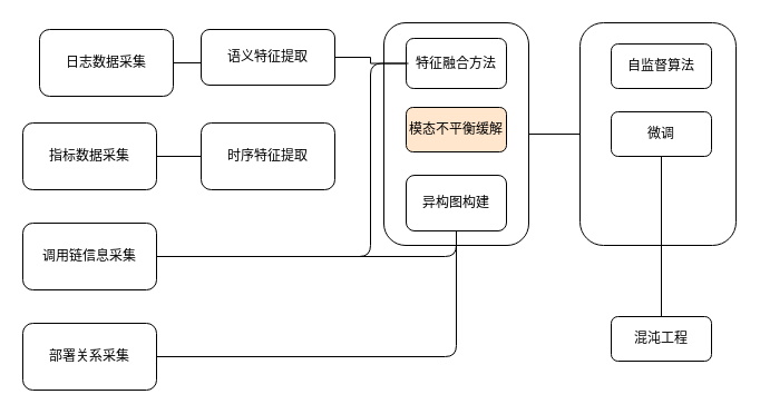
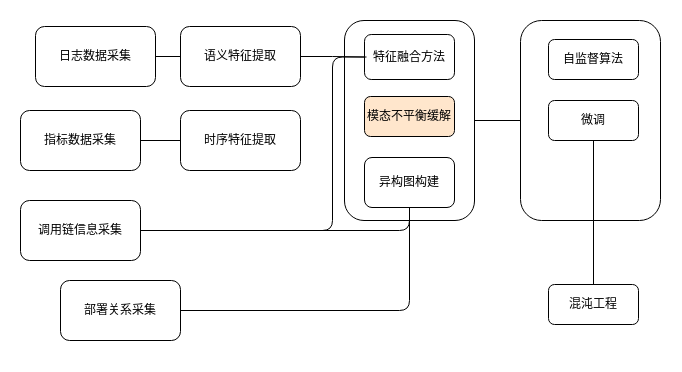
  <mxCell id="0" />
  <mxCell id="1" parent="0" />
  <mxCell id="2" style="edgeStyle=orthogonalEdgeStyle;rounded=0;orthogonalLoop=1;jettySize=auto;html=1;exitX=1;exitY=0.5;exitDx=0;exitDy=0;entryX=0;entryY=0.5;entryDx=0;entryDy=0;endArrow=none;endFill=0;" edge="1" parent="1" source="3" target="19"><mxGeometry relative="1" as="geometry" /></mxCell>
  <mxCell id="3" value="" style="rounded=1;whiteSpace=wrap;html=1;" vertex="1" parent="1"><mxGeometry x="344" y="20" width="130" height="200" as="geometry" /></mxCell>
  <mxCell id="4" style="edgeStyle=orthogonalEdgeStyle;rounded=0;orthogonalLoop=1;jettySize=auto;html=1;exitX=1;exitY=0.5;exitDx=0;exitDy=0;entryX=0;entryY=0.5;entryDx=0;entryDy=0;endArrow=none;endFill=0;" edge="1" parent="1" source="5" target="7"><mxGeometry relative="1" as="geometry" /></mxCell>
  <mxCell id="5" value="日志数据采集" style="rounded=1;whiteSpace=wrap;html=1;" vertex="1" parent="1"><mxGeometry x="35" y="26" width="120" height="60" as="geometry" /></mxCell>
  <mxCell id="6" style="edgeStyle=orthogonalEdgeStyle;rounded=0;orthogonalLoop=1;jettySize=auto;html=1;exitX=1;exitY=0.5;exitDx=0;exitDy=0;endArrow=none;endFill=0;entryX=0;entryY=0.5;entryDx=0;entryDy=0;" edge="1" parent="1" source="7" target="8"><mxGeometry relative="1" as="geometry"><mxPoint x="330" y="55" as="targetPoint" /></mxGeometry></mxCell>
- <mxCell id="7" value="语义特征提取" style="rounded=1;whiteSpace=wrap;html=1;" vertex="1" parent="1"><mxGeometry x="180" y="26" width="120" height="50" as="geometry" /></mxCell>
+ <mxCell id="7" value="语义特征提取" style="rounded=1;whiteSpace=wrap;html=1;" vertex="1" parent="1"><mxGeometry x="180" y="26" width="120" height="60" as="geometry" /></mxCell>
  <mxCell id="8" value="特征融合方法" style="rounded=1;whiteSpace=wrap;html=1;" vertex="1" parent="1"><mxGeometry x="364" y="34" width="90" height="45" as="geometry" /></mxCell>
  <mxCell id="9" style="edgeStyle=orthogonalEdgeStyle;rounded=0;orthogonalLoop=1;jettySize=auto;html=1;exitX=1;exitY=0.5;exitDx=0;exitDy=0;entryX=0;entryY=0.5;entryDx=0;entryDy=0;endArrow=none;endFill=0;" edge="1" parent="1" source="10" target="14"><mxGeometry relative="1" as="geometry" /></mxCell>
  <mxCell id="10" value="指标数据采集" style="rounded=1;whiteSpace=wrap;html=1;" vertex="1" parent="1"><mxGeometry x="20" y="110" width="120" height="60" as="geometry" /></mxCell>
  <mxCell id="11" style="edgeStyle=orthogonalEdgeStyle;rounded=1;orthogonalLoop=1;jettySize=auto;html=1;exitX=1;exitY=0.5;exitDx=0;exitDy=0;entryX=0.5;entryY=1;entryDx=0;entryDy=0;endArrow=none;endFill=0;" edge="1" parent="1" source="13" target="17"><mxGeometry relative="1" as="geometry" /></mxCell>
  <mxCell id="12" style="edgeStyle=orthogonalEdgeStyle;rounded=1;orthogonalLoop=1;jettySize=auto;html=1;exitX=1;exitY=0.5;exitDx=0;exitDy=0;entryX=0;entryY=0.5;entryDx=0;entryDy=0;endArrow=none;endFill=0;" edge="1" parent="1"><mxGeometry relative="1" as="geometry"><mxPoint x="142" y="230" as="sourcePoint" /><mxPoint x="366" y="56.5" as="targetPoint" /><Array as="points"><mxPoint x="332" y="230" /><mxPoint x="332" y="56" /></Array></mxGeometry></mxCell>
  <mxCell id="13" value="调用链信息采集" style="rounded=1;whiteSpace=wrap;html=1;" vertex="1" parent="1"><mxGeometry x="20" y="200" width="120" height="60" as="geometry" /></mxCell>
  <mxCell id="14" value="时序特征提取" style="rounded=1;whiteSpace=wrap;html=1;" vertex="1" parent="1"><mxGeometry x="180" y="110" width="120" height="60" as="geometry" /></mxCell>
  <mxCell id="15" style="edgeStyle=orthogonalEdgeStyle;rounded=1;orthogonalLoop=1;jettySize=auto;html=1;exitX=1;exitY=0.5;exitDx=0;exitDy=0;entryX=0.5;entryY=1;entryDx=0;entryDy=0;endArrow=none;endFill=0;" edge="1" parent="1" source="16" target="17"><mxGeometry relative="1" as="geometry" /></mxCell>
- <mxCell id="16" value="部署关系采集" style="rounded=1;whiteSpace=wrap;html=1;" vertex="1" parent="1"><mxGeometry x="20" y="290" width="120" height="60" as="geometry" /></mxCell>
+ <mxCell id="16" value="部署关系采集" style="rounded=1;whiteSpace=wrap;html=1;" vertex="1" parent="1"><mxGeometry x="60" y="280" width="120" height="60" as="geometry" /></mxCell>
  <mxCell id="17" value="异构图构建" style="rounded=1;whiteSpace=wrap;html=1;" vertex="1" parent="1"><mxGeometry x="364" y="157" width="90" height="50" as="geometry" /></mxCell>
  <mxCell id="18" value="模态不平衡缓解" style="rounded=1;whiteSpace=wrap;html=1;fillColor=#ffe6cc;" vertex="1" parent="1"><mxGeometry x="364" y="96" width="90" height="40" as="geometry" /></mxCell>
  <mxCell id="19" value="" style="rounded=1;whiteSpace=wrap;html=1;" vertex="1" parent="1"><mxGeometry x="520" y="20" width="140" height="200" as="geometry" /></mxCell>
  <mxCell id="20" value="微调" style="rounded=1;whiteSpace=wrap;html=1;" vertex="1" parent="1"><mxGeometry x="548" y="100" width="90" height="40" as="geometry" /></mxCell>
  <mxCell id="21" value="自监督算法" style="rounded=1;whiteSpace=wrap;html=1;" vertex="1" parent="1"><mxGeometry x="548" y="39" width="90" height="40" as="geometry" /></mxCell>
  <mxCell id="22" style="edgeStyle=orthogonalEdgeStyle;rounded=0;orthogonalLoop=1;jettySize=auto;html=1;exitX=0.5;exitY=0;exitDx=0;exitDy=0;entryX=0.5;entryY=1;entryDx=0;entryDy=0;endArrow=none;endFill=0;" edge="1" parent="1" source="23" target="20"><mxGeometry relative="1" as="geometry" /></mxCell>
  <mxCell id="23" value="混沌工程" style="rounded=1;whiteSpace=wrap;html=1;" vertex="1" parent="1"><mxGeometry x="548" y="284" width="90" height="40" as="geometry" /></mxCell>
